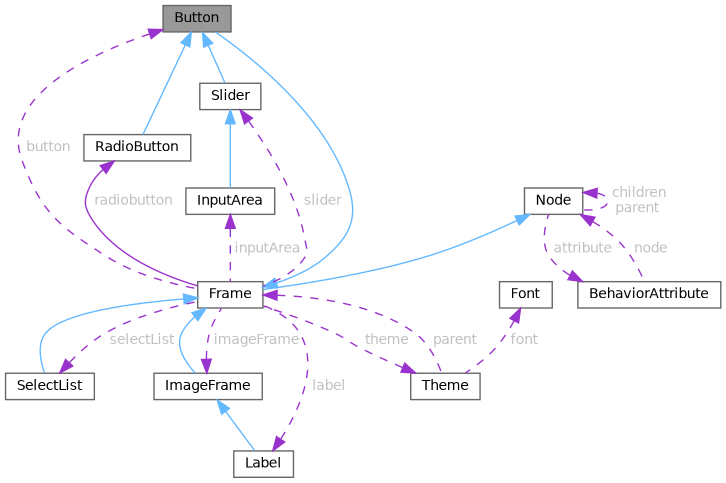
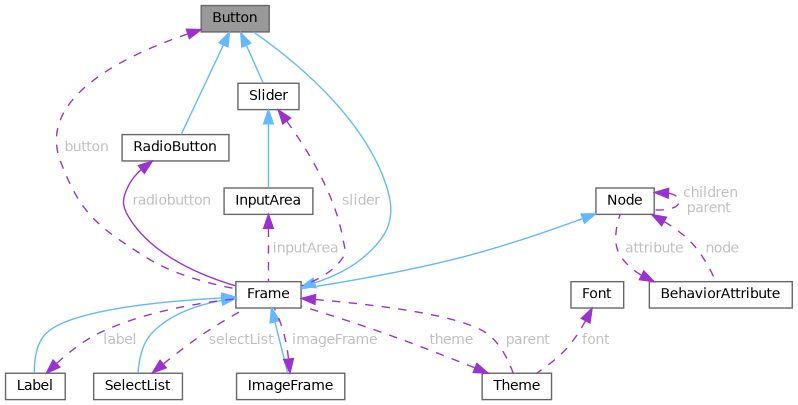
  digraph {
    node [color=gray40 fillcolor=white fontname=Helvetica fontsize=10 shape=box style=filled]
    edge [color=darkorchid3 dir=back fontcolor=grey fontname=Helvetica fontsize=10 labelfontname=Helvetica labelfontsize=10 style=dashed]
    n1 [fillcolor=grey60 fontcolor=black height=0.2 label=Button width=0.4]
    n2 [height=0.2 label=Frame width=0.4]
    n3 [height=0.2 label=RadioButton width=0.4]
    n4 [height=0.2 label=Slider width=0.4]
    n5 [height=0.2 label=Theme width=0.4]
    n6 [height=0.2 label=Label width=0.4]
    n7 [height=0.2 label=SelectList width=0.4]
    n8 [height=0.2 label=ImageFrame width=0.4]
    n9 [height=0.2 label=InputArea width=0.4]
    n10 [height=0.2 label="Node" width=0.4]
    n11 [height=0.2 label=BehaviorAttribute width=0.4]
    n12 [height=0.2 label=Font width=0.4]
    n1 -> n2 [label=" button"]
    n1 -> n3 [color=steelblue1 style=solid fontcolor=""]
    n1 -> n4 [color=steelblue1 style=solid fontcolor=""]
    n2 -> n1 [color=steelblue1 style=solid fontcolor=""]
    n2 -> n5 [label=" parent"]
-   n8 -> n6 [color=steelblue1 style=solid fontcolor=""]
+   n2 -> n6 [color=steelblue1 style=solid fontcolor=""]
    n2 -> n7 [color=steelblue1 style=solid fontcolor=""]
    n2 -> n8 [color=steelblue1 style=solid fontcolor=""]
    n3 -> n2 [label=" radiobutton" style=solid]
    n4 -> n2 [label=" slider"]
    n4 -> n9 [color=steelblue1 style=solid fontcolor=""]
    n5 -> n2 [label=" theme"]
    n6 -> n2 [label=" label"]
    n7 -> n2 [label=" selectList"]
    n8 -> n2 [label=" imageFrame"]
    n9 -> n2 [label=" inputArea"]
    n10 -> n2 [color=steelblue1 style=solid fontcolor=""]
    n10 -> n10 [label=" children\nparent"]
    n10 -> n11 [label=" node"]
    n11 -> n10 [label=" attribute"]
    n12 -> n5 [label=" font"]
  }
